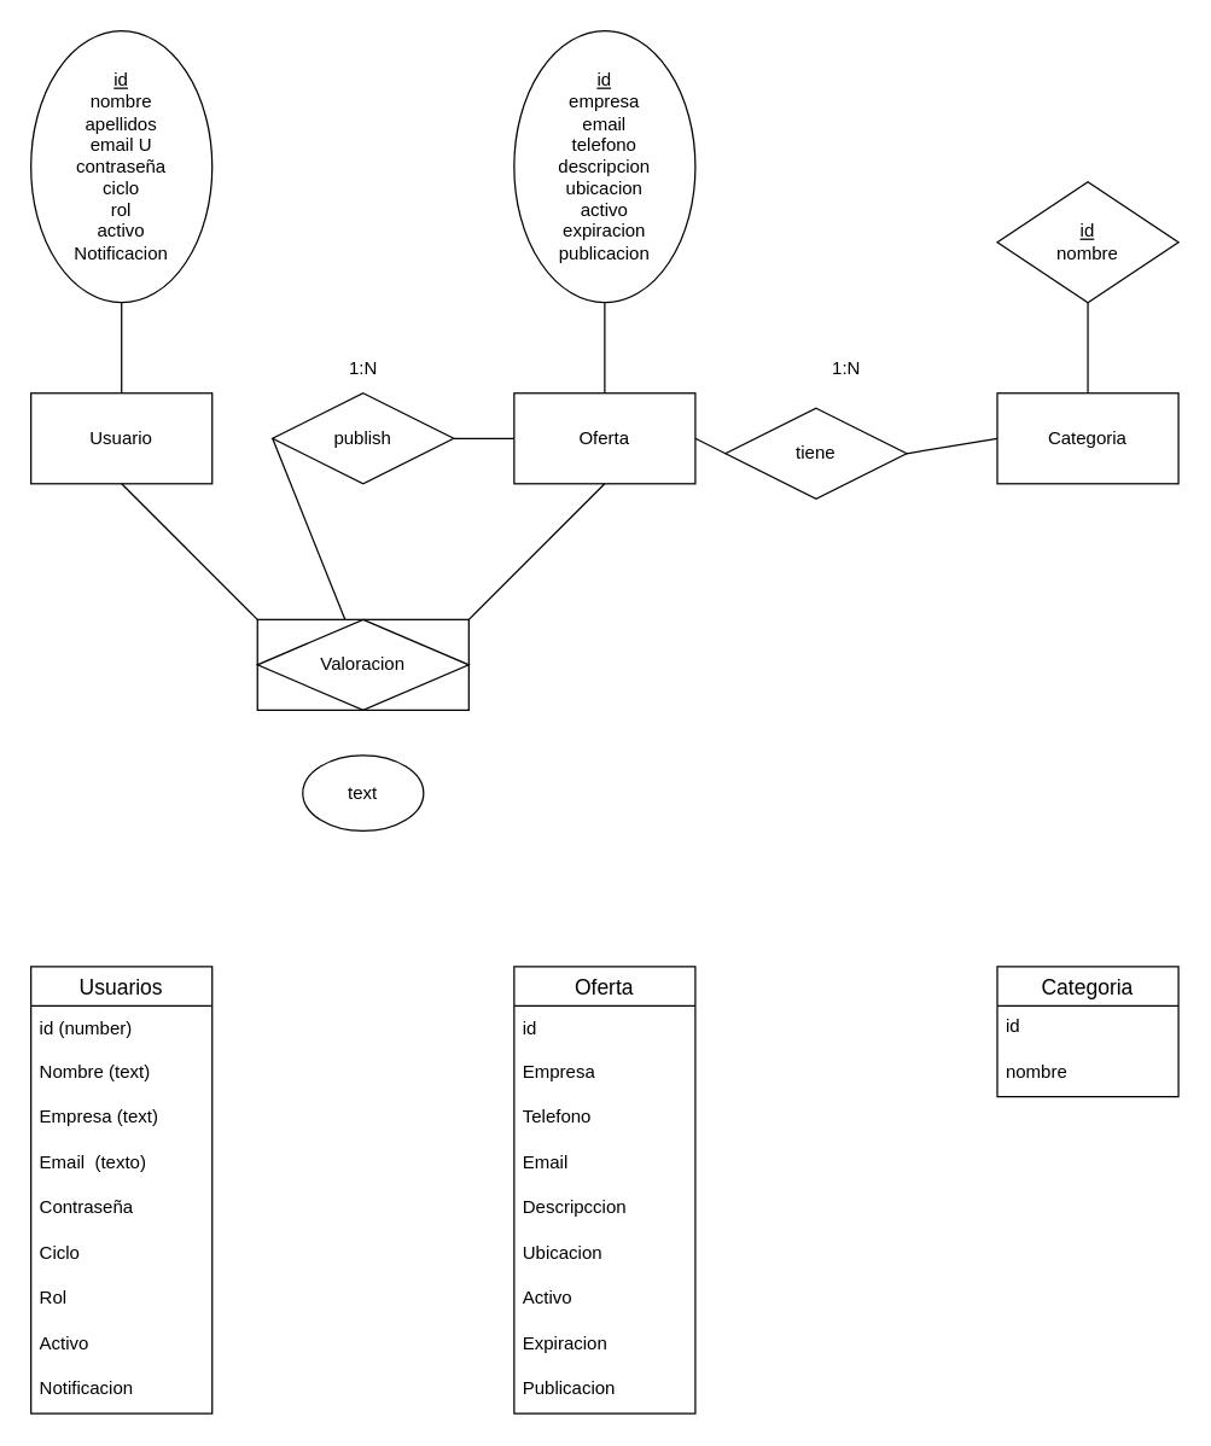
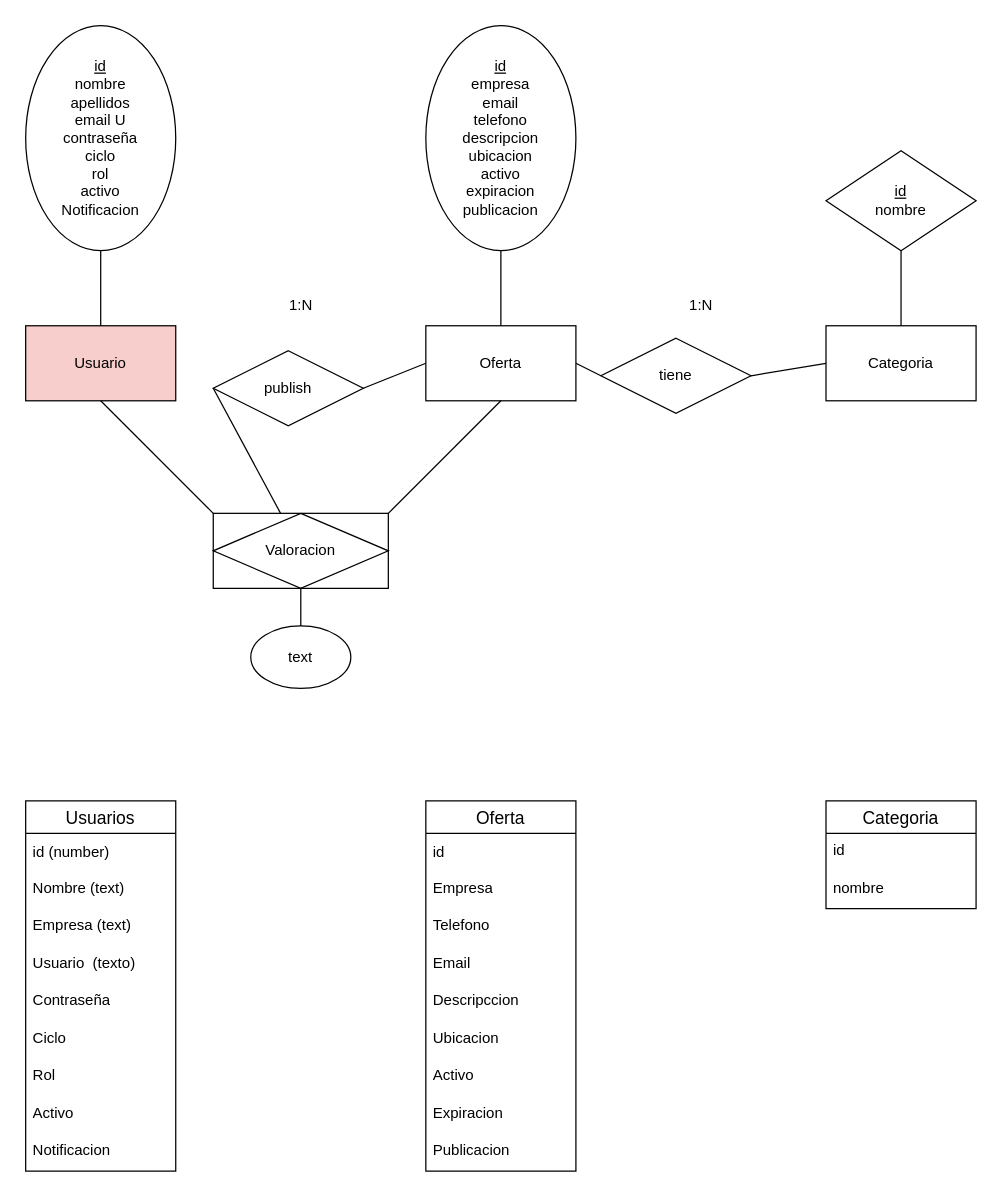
  <mxCell id="0" />
  <mxCell id="1" parent="0" />
- <mxCell id="2" value="Usuario" style="rounded=0;whiteSpace=wrap;html=1;" parent="1" vertex="1"><mxGeometry x="20" y="260" width="120" height="60" as="geometry" /></mxCell>
+ <mxCell id="2" value="Usuario" style="rounded=0;whiteSpace=wrap;html=1;fillColor=#f8cecc;" parent="1" vertex="1"><mxGeometry x="20" y="260" width="120" height="60" as="geometry" /></mxCell>
  <mxCell id="3" value="Oferta" style="rounded=0;whiteSpace=wrap;html=1;" parent="1" vertex="1"><mxGeometry x="340" y="260" width="120" height="60" as="geometry" /></mxCell>
  <mxCell id="4" value="Categoria" style="rounded=0;whiteSpace=wrap;html=1;" parent="1" vertex="1"><mxGeometry x="660" y="260" width="120" height="60" as="geometry" /></mxCell>
  <mxCell id="5" value="&lt;u&gt;id&lt;/u&gt;&lt;div&gt;nombre&lt;/div&gt;&lt;div&gt;apellidos&lt;/div&gt;&lt;div&gt;email U&lt;/div&gt;&lt;div&gt;contraseña&lt;/div&gt;&lt;div&gt;ciclo&lt;/div&gt;&lt;div&gt;rol&lt;/div&gt;&lt;div&gt;activo&lt;/div&gt;&lt;div&gt;Notificacion&lt;/div&gt;" style="ellipse;whiteSpace=wrap;html=1;" parent="1" vertex="1"><mxGeometry x="20" y="20" width="120" height="180" as="geometry" /></mxCell>
  <mxCell id="6" value="&lt;u&gt;id&lt;/u&gt;&lt;div&gt;empresa&lt;/div&gt;&lt;div&gt;email&lt;/div&gt;&lt;div&gt;telefono&lt;/div&gt;&lt;div&gt;descripcion&lt;/div&gt;&lt;div&gt;ubicacion&lt;/div&gt;&lt;div&gt;activo&lt;/div&gt;&lt;div&gt;expiracion&lt;/div&gt;&lt;div&gt;publicacion&lt;/div&gt;" style="ellipse;whiteSpace=wrap;html=1;" parent="1" vertex="1"><mxGeometry x="340" y="20" width="120" height="180" as="geometry" /></mxCell>
  <mxCell id="7" value="&lt;u&gt;id&lt;/u&gt;&lt;div&gt;nombre&lt;/div&gt;" style="rhombus;whiteSpace=wrap;html=1;" parent="1" vertex="1"><mxGeometry x="660" y="120" width="120" height="80" as="geometry" /></mxCell>
  <mxCell id="8" value="text" style="ellipse;whiteSpace=wrap;html=1;" parent="1" vertex="1"><mxGeometry x="200" y="500" width="80" height="50" as="geometry" /></mxCell>
- <mxCell id="9" value="publish" style="shape=rhombus;perimeter=rhombusPerimeter;whiteSpace=wrap;html=1;align=center;" parent="1" vertex="1"><mxGeometry x="180" y="260" width="120" height="60" as="geometry" /></mxCell>
+ <mxCell id="9" value="publish" style="shape=rhombus;perimeter=rhombusPerimeter;whiteSpace=wrap;html=1;align=center;" parent="1" vertex="1"><mxGeometry x="170" y="280" width="120" height="60" as="geometry" /></mxCell>
  <mxCell id="10" value="1:N" style="text;strokeColor=none;fillColor=none;spacingLeft=4;spacingRight=4;overflow=hidden;rotatable=0;points=[[0,0.5],[1,0.5]];portConstraint=eastwest;fontSize=12;whiteSpace=wrap;html=1;" parent="1" vertex="1"><mxGeometry x="225" y="230" width="30" height="30" as="geometry" /></mxCell>
  <mxCell id="11" value="tiene" style="shape=rhombus;perimeter=rhombusPerimeter;whiteSpace=wrap;html=1;align=center;" parent="1" vertex="1"><mxGeometry x="480" y="270" width="120" height="60" as="geometry" /></mxCell>
  <mxCell id="12" value="1:N" style="text;strokeColor=none;fillColor=none;spacingLeft=4;spacingRight=4;overflow=hidden;rotatable=0;points=[[0,0.5],[1,0.5]];portConstraint=eastwest;fontSize=12;whiteSpace=wrap;html=1;" parent="1" vertex="1"><mxGeometry x="545" y="230" width="30" height="30" as="geometry" /></mxCell>
  <mxCell id="13" value="Valoracion" style="shape=associativeEntity;whiteSpace=wrap;html=1;align=center;" parent="1" vertex="1"><mxGeometry x="170" y="410" width="140" height="60" as="geometry" /></mxCell>
  <mxCell id="14" value="" style="endArrow=none;html=1;rounded=0;entryX=0;entryY=0;entryDx=0;entryDy=0;" parent="1" target="13" edge="1"><mxGeometry relative="1" as="geometry"><mxPoint x="80" y="320" as="sourcePoint" /><mxPoint x="380" y="350" as="targetPoint" /></mxGeometry></mxCell>
  <mxCell id="15" value="" style="endArrow=none;html=1;rounded=0;entryX=1;entryY=0;entryDx=0;entryDy=0;exitX=0.5;exitY=1;exitDx=0;exitDy=0;" parent="1" source="3" target="13" edge="1"><mxGeometry relative="1" as="geometry"><mxPoint x="340" y="320" as="sourcePoint" /><mxPoint x="430" y="410" as="targetPoint" /><Array as="points" /></mxGeometry></mxCell>
+ <mxCell id="16" value="" style="endArrow=none;html=1;rounded=0;entryX=0.5;entryY=0;entryDx=0;entryDy=0;exitX=0.5;exitY=1;exitDx=0;exitDy=0;" parent="1" source="13" target="8" edge="1"><mxGeometry relative="1" as="geometry"><mxPoint x="100" y="340" as="sourcePoint" /><mxPoint x="190" y="430" as="targetPoint" /></mxGeometry></mxCell>
  <mxCell id="17" value="" style="endArrow=none;html=1;rounded=0;exitX=0;exitY=0.5;exitDx=0;exitDy=0;" parent="1" source="9" target="13" edge="1"><mxGeometry relative="1" as="geometry"><mxPoint x="110" y="350" as="sourcePoint" /><mxPoint x="200" y="440" as="targetPoint" /></mxGeometry></mxCell>
  <mxCell id="18" value="" style="endArrow=none;html=1;rounded=0;exitX=0.5;exitY=1;exitDx=0;exitDy=0;" parent="1" source="5" target="2" edge="1"><mxGeometry relative="1" as="geometry"><mxPoint x="120" y="360" as="sourcePoint" /><mxPoint x="210" y="450" as="targetPoint" /></mxGeometry></mxCell>
  <mxCell id="19" value="" style="endArrow=none;html=1;rounded=0;entryX=0.5;entryY=0;entryDx=0;entryDy=0;exitX=0.5;exitY=1;exitDx=0;exitDy=0;" parent="1" source="6" target="3" edge="1"><mxGeometry relative="1" as="geometry"><mxPoint x="130" y="370" as="sourcePoint" /><mxPoint x="220" y="460" as="targetPoint" /></mxGeometry></mxCell>
  <mxCell id="20" value="" style="endArrow=none;html=1;rounded=0;entryX=0;entryY=0.5;entryDx=0;entryDy=0;exitX=1;exitY=0.5;exitDx=0;exitDy=0;" parent="1" source="9" target="3" edge="1"><mxGeometry relative="1" as="geometry"><mxPoint x="140" y="380" as="sourcePoint" /><mxPoint x="230" y="470" as="targetPoint" /></mxGeometry></mxCell>
  <mxCell id="21" value="" style="endArrow=none;html=1;rounded=0;entryX=1;entryY=0.5;entryDx=0;entryDy=0;exitX=0;exitY=0.5;exitDx=0;exitDy=0;" parent="1" source="11" target="3" edge="1"><mxGeometry relative="1" as="geometry"><mxPoint x="150" y="390" as="sourcePoint" /><mxPoint x="240" y="480" as="targetPoint" /></mxGeometry></mxCell>
  <mxCell id="22" value="" style="endArrow=none;html=1;rounded=0;entryX=1;entryY=0.5;entryDx=0;entryDy=0;exitX=0;exitY=0.5;exitDx=0;exitDy=0;" parent="1" source="4" target="11" edge="1"><mxGeometry relative="1" as="geometry"><mxPoint x="160" y="400" as="sourcePoint" /><mxPoint x="250" y="490" as="targetPoint" /></mxGeometry></mxCell>
  <mxCell id="23" value="" style="endArrow=none;html=1;rounded=0;exitX=0.5;exitY=1;exitDx=0;exitDy=0;" parent="1" source="7" target="4" edge="1"><mxGeometry relative="1" as="geometry"><mxPoint x="170" y="410" as="sourcePoint" /><mxPoint x="260" y="500" as="targetPoint" /></mxGeometry></mxCell>
  <mxCell id="24" value="Usuarios" style="swimlane;fontStyle=0;childLayout=stackLayout;horizontal=1;startSize=26;horizontalStack=0;resizeParent=1;resizeParentMax=0;resizeLast=0;collapsible=1;marginBottom=0;align=center;fontSize=14;" parent="1" vertex="1"><mxGeometry x="20" y="640" width="120" height="296" as="geometry"><mxRectangle x="110" y="440" width="100" height="30" as="alternateBounds" /></mxGeometry></mxCell>
  <mxCell id="25" value="id (number)" style="text;strokeColor=none;fillColor=none;spacingLeft=4;spacingRight=4;overflow=hidden;rotatable=0;points=[[0,0.5],[1,0.5]];portConstraint=eastwest;fontSize=12;whiteSpace=wrap;html=1;verticalAlign=middle;" parent="24" vertex="1"><mxGeometry y="26" width="120" height="30" as="geometry" /></mxCell>
  <mxCell id="26" value="Nombre (text)" style="text;strokeColor=none;fillColor=none;spacingLeft=4;spacingRight=4;overflow=hidden;rotatable=0;points=[[0,0.5],[1,0.5]];portConstraint=eastwest;fontSize=12;whiteSpace=wrap;html=1;" parent="24" vertex="1"><mxGeometry y="56" width="120" height="30" as="geometry" /></mxCell>
  <mxCell id="27" value="Empresa (text)" style="text;strokeColor=none;fillColor=none;spacingLeft=4;spacingRight=4;overflow=hidden;rotatable=0;points=[[0,0.5],[1,0.5]];portConstraint=eastwest;fontSize=12;whiteSpace=wrap;html=1;" parent="24" vertex="1"><mxGeometry y="86" width="120" height="30" as="geometry" /></mxCell>
- <mxCell id="28" value="Email&amp;nbsp; (texto)&lt;span style=&quot;white-space: pre;&quot;&gt;&#09;&lt;/span&gt;" style="text;strokeColor=none;fillColor=none;spacingLeft=4;spacingRight=4;overflow=hidden;rotatable=0;points=[[0,0.5],[1,0.5]];portConstraint=eastwest;fontSize=12;whiteSpace=wrap;html=1;" parent="24" vertex="1"><mxGeometry y="116" width="120" height="30" as="geometry" /></mxCell>
+ <mxCell id="28" value="Usuario&amp;nbsp; (texto)&lt;span style=&quot;white-space: pre;&quot;&gt;&#09;&lt;/span&gt;" style="text;strokeColor=none;fillColor=none;spacingLeft=4;spacingRight=4;overflow=hidden;rotatable=0;points=[[0,0.5],[1,0.5]];portConstraint=eastwest;fontSize=12;whiteSpace=wrap;html=1;" parent="24" vertex="1"><mxGeometry y="116" width="120" height="30" as="geometry" /></mxCell>
  <mxCell id="29" value="Contraseña" style="text;strokeColor=none;fillColor=none;spacingLeft=4;spacingRight=4;overflow=hidden;rotatable=0;points=[[0,0.5],[1,0.5]];portConstraint=eastwest;fontSize=12;whiteSpace=wrap;html=1;" parent="24" vertex="1"><mxGeometry y="146" width="120" height="30" as="geometry" /></mxCell>
  <mxCell id="30" value="Ciclo" style="text;strokeColor=none;fillColor=none;spacingLeft=4;spacingRight=4;overflow=hidden;rotatable=0;points=[[0,0.5],[1,0.5]];portConstraint=eastwest;fontSize=12;whiteSpace=wrap;html=1;" parent="24" vertex="1"><mxGeometry y="176" width="120" height="30" as="geometry" /></mxCell>
  <mxCell id="31" value="Rol" style="text;strokeColor=none;fillColor=none;spacingLeft=4;spacingRight=4;overflow=hidden;rotatable=0;points=[[0,0.5],[1,0.5]];portConstraint=eastwest;fontSize=12;whiteSpace=wrap;html=1;" parent="24" vertex="1"><mxGeometry y="206" width="120" height="30" as="geometry" /></mxCell>
  <mxCell id="32" value="Activo" style="text;strokeColor=none;fillColor=none;spacingLeft=4;spacingRight=4;overflow=hidden;rotatable=0;points=[[0,0.5],[1,0.5]];portConstraint=eastwest;fontSize=12;whiteSpace=wrap;html=1;" parent="24" vertex="1"><mxGeometry y="236" width="120" height="30" as="geometry" /></mxCell>
  <mxCell id="33" value="Notificacion" style="text;strokeColor=none;fillColor=none;spacingLeft=4;spacingRight=4;overflow=hidden;rotatable=0;points=[[0,0.5],[1,0.5]];portConstraint=eastwest;fontSize=12;whiteSpace=wrap;html=1;" parent="24" vertex="1"><mxGeometry y="266" width="120" height="30" as="geometry" /></mxCell>
  <mxCell id="34" value="Oferta" style="swimlane;fontStyle=0;childLayout=stackLayout;horizontal=1;startSize=26;horizontalStack=0;resizeParent=1;resizeParentMax=0;resizeLast=0;collapsible=1;marginBottom=0;align=center;fontSize=14;" parent="1" vertex="1"><mxGeometry x="340" y="640" width="120" height="296" as="geometry"><mxRectangle x="110" y="440" width="100" height="30" as="alternateBounds" /></mxGeometry></mxCell>
  <mxCell id="35" value="id" style="text;strokeColor=none;fillColor=none;spacingLeft=4;spacingRight=4;overflow=hidden;rotatable=0;points=[[0,0.5],[1,0.5]];portConstraint=eastwest;fontSize=12;whiteSpace=wrap;html=1;verticalAlign=middle;" parent="34" vertex="1"><mxGeometry y="26" width="120" height="30" as="geometry" /></mxCell>
  <mxCell id="36" value="&lt;div&gt;Empresa&lt;/div&gt;" style="text;strokeColor=none;fillColor=none;spacingLeft=4;spacingRight=4;overflow=hidden;rotatable=0;points=[[0,0.5],[1,0.5]];portConstraint=eastwest;fontSize=12;whiteSpace=wrap;html=1;" parent="34" vertex="1"><mxGeometry y="56" width="120" height="30" as="geometry" /></mxCell>
  <mxCell id="37" value="Telefono" style="text;strokeColor=none;fillColor=none;spacingLeft=4;spacingRight=4;overflow=hidden;rotatable=0;points=[[0,0.5],[1,0.5]];portConstraint=eastwest;fontSize=12;whiteSpace=wrap;html=1;" parent="34" vertex="1"><mxGeometry y="86" width="120" height="30" as="geometry" /></mxCell>
  <mxCell id="38" value="Email&amp;nbsp;" style="text;strokeColor=none;fillColor=none;spacingLeft=4;spacingRight=4;overflow=hidden;rotatable=0;points=[[0,0.5],[1,0.5]];portConstraint=eastwest;fontSize=12;whiteSpace=wrap;html=1;" parent="34" vertex="1"><mxGeometry y="116" width="120" height="30" as="geometry" /></mxCell>
  <mxCell id="39" value="Descripccion" style="text;strokeColor=none;fillColor=none;spacingLeft=4;spacingRight=4;overflow=hidden;rotatable=0;points=[[0,0.5],[1,0.5]];portConstraint=eastwest;fontSize=12;whiteSpace=wrap;html=1;" parent="34" vertex="1"><mxGeometry y="146" width="120" height="30" as="geometry" /></mxCell>
  <mxCell id="40" value="Ubicacion" style="text;strokeColor=none;fillColor=none;spacingLeft=4;spacingRight=4;overflow=hidden;rotatable=0;points=[[0,0.5],[1,0.5]];portConstraint=eastwest;fontSize=12;whiteSpace=wrap;html=1;" parent="34" vertex="1"><mxGeometry y="176" width="120" height="30" as="geometry" /></mxCell>
  <mxCell id="41" value="Activo" style="text;strokeColor=none;fillColor=none;spacingLeft=4;spacingRight=4;overflow=hidden;rotatable=0;points=[[0,0.5],[1,0.5]];portConstraint=eastwest;fontSize=12;whiteSpace=wrap;html=1;" parent="34" vertex="1"><mxGeometry y="206" width="120" height="30" as="geometry" /></mxCell>
  <mxCell id="42" value="Expiracion" style="text;strokeColor=none;fillColor=none;spacingLeft=4;spacingRight=4;overflow=hidden;rotatable=0;points=[[0,0.5],[1,0.5]];portConstraint=eastwest;fontSize=12;whiteSpace=wrap;html=1;" parent="34" vertex="1"><mxGeometry y="236" width="120" height="30" as="geometry" /></mxCell>
  <mxCell id="43" value="Publicacion" style="text;strokeColor=none;fillColor=none;spacingLeft=4;spacingRight=4;overflow=hidden;rotatable=0;points=[[0,0.5],[1,0.5]];portConstraint=eastwest;fontSize=12;whiteSpace=wrap;html=1;" parent="34" vertex="1"><mxGeometry y="266" width="120" height="30" as="geometry" /></mxCell>
  <mxCell id="44" value="Categoria" style="swimlane;fontStyle=0;childLayout=stackLayout;horizontal=1;startSize=26;horizontalStack=0;resizeParent=1;resizeParentMax=0;resizeLast=0;collapsible=1;marginBottom=0;align=center;fontSize=14;" parent="1" vertex="1"><mxGeometry x="660" y="640" width="120" height="86" as="geometry"><mxRectangle x="680" y="480" width="120" height="30" as="alternateBounds" /></mxGeometry></mxCell>
  <mxCell id="45" value="id" style="text;strokeColor=none;fillColor=none;spacingLeft=4;spacingRight=4;overflow=hidden;rotatable=0;points=[[0,0.5],[1,0.5]];portConstraint=eastwest;fontSize=12;whiteSpace=wrap;html=1;" parent="44" vertex="1"><mxGeometry y="26" width="120" height="30" as="geometry" /></mxCell>
  <mxCell id="46" value="nombre" style="text;strokeColor=none;fillColor=none;spacingLeft=4;spacingRight=4;overflow=hidden;rotatable=0;points=[[0,0.5],[1,0.5]];portConstraint=eastwest;fontSize=12;whiteSpace=wrap;html=1;" parent="44" vertex="1"><mxGeometry y="56" width="120" height="30" as="geometry" /></mxCell>
